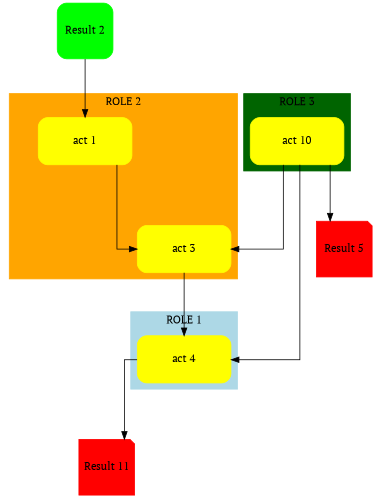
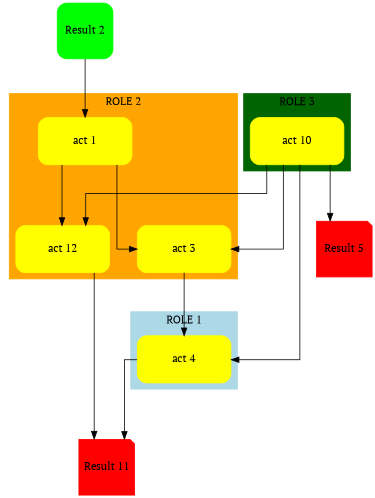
  digraph {
    fontname="PT Serif"
    nodesep=0.5
    rankdir=TB
    splines=ortho
    node [color=yellow fixedsize=true fontname="PT Serif" fontsize=14.0 shape=box style="rounded,filled"]
    edge [fontname="PT Serif" minlen=2.0]
    n1 [height=0.84722 label="act 4" width=1.6806]
    n2 [height=0.84722 label="act 1" width=1.6806]
    n3 [height=0.84722 label="act 3" width=1.6806]
+   n4 [height=0.84722 label="act 12" width=1.6806]
    n5 [height=0.84722 label="act 10" width=1.6806]
    n6 [color=red height=1.0 label="Result 11" shape=note width=1.0]
    n7 [color=red height=1.0 label="Result 5" shape=note width=1.0]
    n8 [color=green height=1.0 label="Result 2" shape=rect width=1.0]
    subgraph cluster_1 {
      color=lightblue
      label="ROLE 1"
      style=filled
      n1
    }
    subgraph cluster_2 {
      color=orange
      label="ROLE 2"
      style=filled
      n2
      n3
+     n4
    }
    subgraph cluster_3 {
      color=darkgreen
      label="ROLE 3"
      style=filled
      n5
    }
    n1 -> n6
    n2 -> n3
+   n2 -> n4
    n3 -> n1
+   n4 -> n6
    n5 -> n1
    n5 -> n3
+   n5 -> n4
    n5 -> n7
    n8 -> n2
  }
